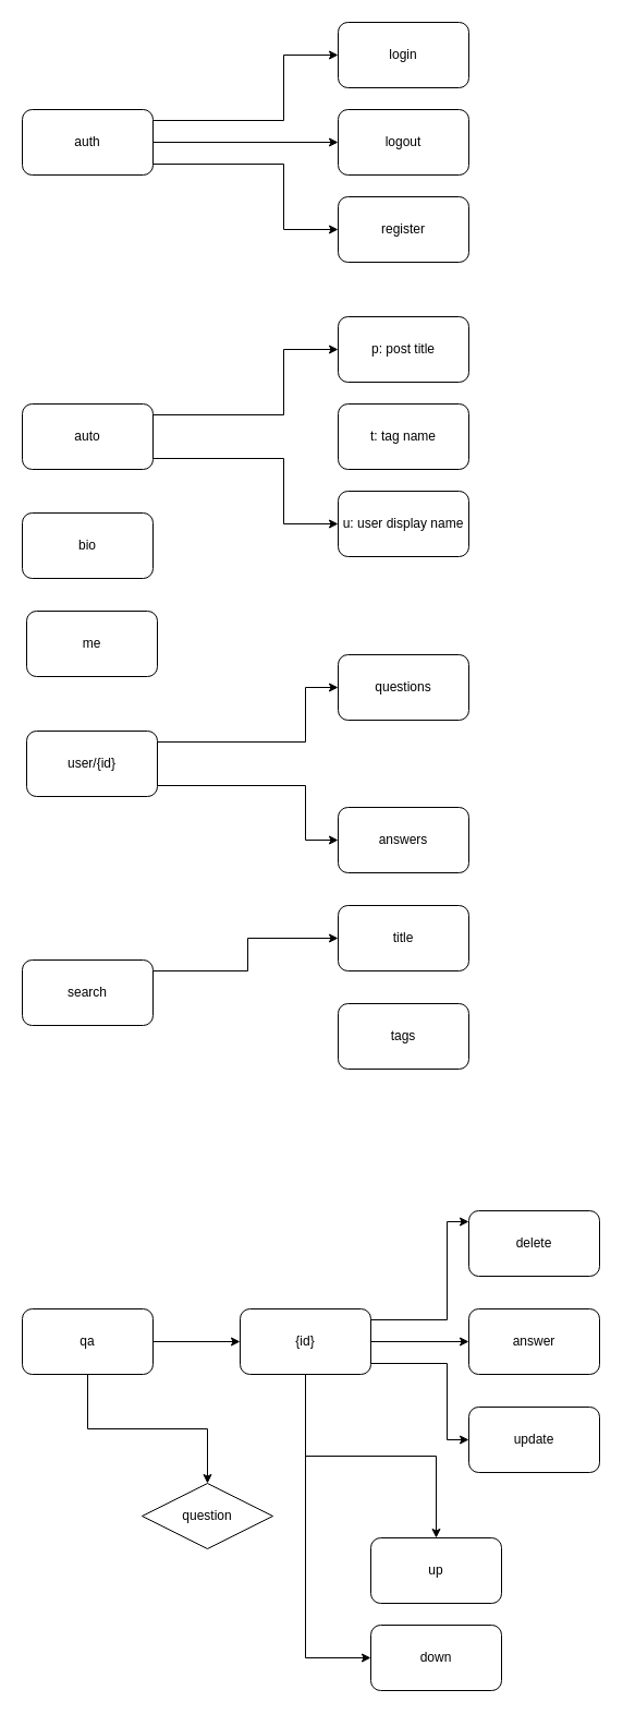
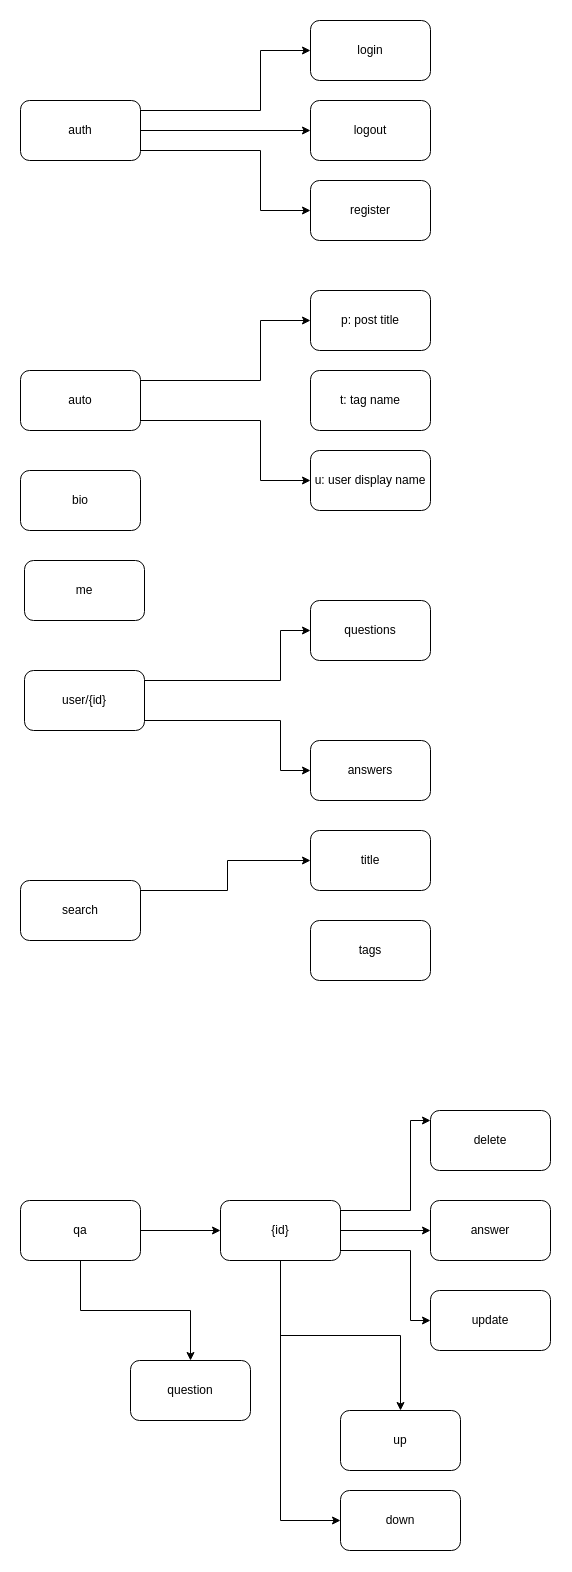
  <mxCell id="0" />
  <mxCell id="1" parent="0" />
  <mxCell id="2" value="" style="edgeStyle=orthogonalEdgeStyle;rounded=0;orthogonalLoop=1;jettySize=auto;html=1;" edge="1" parent="1" source="5" target="16"><mxGeometry relative="1" as="geometry"><Array as="points"><mxPoint x="260" y="110" /></Array></mxGeometry></mxCell>
  <mxCell id="3" value="" style="edgeStyle=orthogonalEdgeStyle;rounded=0;orthogonalLoop=1;jettySize=auto;html=1;" edge="1" parent="1" source="5" target="17"><mxGeometry relative="1" as="geometry"><Array as="points"><mxPoint x="260" y="150" /></Array></mxGeometry></mxCell>
  <mxCell id="4" value="" style="edgeStyle=orthogonalEdgeStyle;rounded=0;orthogonalLoop=1;jettySize=auto;html=1;" edge="1" parent="1" source="5" target="18"><mxGeometry relative="1" as="geometry" /></mxCell>
  <mxCell id="5" value="auth" style="rounded=1;whiteSpace=wrap;html=1;" vertex="1" parent="1"><mxGeometry x="20" y="100" width="120" height="60" as="geometry" /></mxCell>
  <mxCell id="6" value="" style="edgeStyle=orthogonalEdgeStyle;rounded=0;orthogonalLoop=1;jettySize=auto;html=1;" edge="1" parent="1" source="8" target="34"><mxGeometry relative="1" as="geometry" /></mxCell>
  <mxCell id="7" value="" style="edgeStyle=orthogonalEdgeStyle;rounded=0;orthogonalLoop=1;jettySize=auto;html=1;" edge="1" parent="1" source="8" target="35"><mxGeometry relative="1" as="geometry" /></mxCell>
  <mxCell id="8" value="qa" style="rounded=1;whiteSpace=wrap;html=1;" vertex="1" parent="1"><mxGeometry x="20" y="1200" width="120" height="60" as="geometry" /></mxCell>
  <mxCell id="9" value="" style="edgeStyle=orthogonalEdgeStyle;rounded=0;orthogonalLoop=1;jettySize=auto;html=1;" edge="1" parent="1" source="11" target="22"><mxGeometry relative="1" as="geometry"><Array as="points"><mxPoint x="260" y="380" /><mxPoint x="260" y="320" /></Array></mxGeometry></mxCell>
  <mxCell id="10" value="" style="edgeStyle=orthogonalEdgeStyle;rounded=0;orthogonalLoop=1;jettySize=auto;html=1;" edge="1" parent="1" source="11" target="23"><mxGeometry relative="1" as="geometry"><Array as="points"><mxPoint x="260" y="420" /><mxPoint x="260" y="480" /></Array></mxGeometry></mxCell>
  <mxCell id="11" value="auto" style="rounded=1;whiteSpace=wrap;html=1;" vertex="1" parent="1"><mxGeometry x="20" y="370" width="120" height="60" as="geometry" /></mxCell>
  <mxCell id="12" value="me" style="rounded=1;whiteSpace=wrap;html=1;" vertex="1" parent="1"><mxGeometry x="24" y="560" width="120" height="60" as="geometry" /></mxCell>
  <mxCell id="13" value="bio" style="rounded=1;whiteSpace=wrap;html=1;" vertex="1" parent="1"><mxGeometry x="20" y="470" width="120" height="60" as="geometry" /></mxCell>
  <mxCell id="14" value="" style="edgeStyle=orthogonalEdgeStyle;rounded=0;orthogonalLoop=1;jettySize=auto;html=1;" edge="1" parent="1" source="15" target="27"><mxGeometry relative="1" as="geometry"><Array as="points"><mxPoint x="227" y="890" /><mxPoint x="227" y="860" /></Array></mxGeometry></mxCell>
  <mxCell id="15" value="search" style="rounded=1;whiteSpace=wrap;html=1;" vertex="1" parent="1"><mxGeometry x="20" y="880" width="120" height="60" as="geometry" /></mxCell>
  <mxCell id="16" value="login" style="rounded=1;whiteSpace=wrap;html=1;" vertex="1" parent="1"><mxGeometry x="310" y="20" width="120" height="60" as="geometry" /></mxCell>
  <mxCell id="17" value="register" style="rounded=1;whiteSpace=wrap;html=1;" vertex="1" parent="1"><mxGeometry x="310" y="180" width="120" height="60" as="geometry" /></mxCell>
  <mxCell id="18" value="logout" style="rounded=1;whiteSpace=wrap;html=1;" vertex="1" parent="1"><mxGeometry x="310" y="100" width="120" height="60" as="geometry" /></mxCell>
  <mxCell id="19" value="" style="edgeStyle=orthogonalEdgeStyle;rounded=0;orthogonalLoop=1;jettySize=auto;html=1;" edge="1" parent="1" source="21" target="25"><mxGeometry relative="1" as="geometry"><Array as="points"><mxPoint x="280" y="680" /><mxPoint x="280" y="630" /></Array></mxGeometry></mxCell>
  <mxCell id="20" value="" style="edgeStyle=orthogonalEdgeStyle;rounded=0;orthogonalLoop=1;jettySize=auto;html=1;" edge="1" parent="1" source="21" target="26"><mxGeometry relative="1" as="geometry"><Array as="points"><mxPoint x="280" y="720" /><mxPoint x="280" y="770" /></Array></mxGeometry></mxCell>
  <mxCell id="21" value="user/{id}" style="rounded=1;whiteSpace=wrap;html=1;" vertex="1" parent="1"><mxGeometry x="24" y="670" width="120" height="60" as="geometry" /></mxCell>
  <mxCell id="22" value="p: post title" style="rounded=1;whiteSpace=wrap;html=1;" vertex="1" parent="1"><mxGeometry x="310" y="290" width="120" height="60" as="geometry" /></mxCell>
  <mxCell id="23" value="u: user display name" style="rounded=1;whiteSpace=wrap;html=1;" vertex="1" parent="1"><mxGeometry x="310" y="450" width="120" height="60" as="geometry" /></mxCell>
  <mxCell id="24" value="t: tag name" style="rounded=1;whiteSpace=wrap;html=1;" vertex="1" parent="1"><mxGeometry x="310" y="370" width="120" height="60" as="geometry" /></mxCell>
  <mxCell id="25" value="questions" style="rounded=1;whiteSpace=wrap;html=1;" vertex="1" parent="1"><mxGeometry x="310" y="600" width="120" height="60" as="geometry" /></mxCell>
  <mxCell id="26" value="answers" style="rounded=1;whiteSpace=wrap;html=1;" vertex="1" parent="1"><mxGeometry x="310" y="740" width="120" height="60" as="geometry" /></mxCell>
  <mxCell id="27" value="title" style="rounded=1;whiteSpace=wrap;html=1;" vertex="1" parent="1"><mxGeometry x="310" y="830" width="120" height="60" as="geometry" /></mxCell>
  <mxCell id="28" value="tags" style="rounded=1;whiteSpace=wrap;html=1;" vertex="1" parent="1"><mxGeometry x="310" y="920" width="120" height="60" as="geometry" /></mxCell>
  <mxCell id="29" value="" style="edgeStyle=orthogonalEdgeStyle;rounded=0;orthogonalLoop=1;jettySize=auto;html=1;" edge="1" parent="1" source="34" target="36"><mxGeometry relative="1" as="geometry"><Array as="points"><mxPoint x="410" y="1210" /><mxPoint x="410" y="1120" /></Array></mxGeometry></mxCell>
  <mxCell id="30" value="" style="edgeStyle=orthogonalEdgeStyle;rounded=0;orthogonalLoop=1;jettySize=auto;html=1;" edge="1" parent="1" source="34" target="37"><mxGeometry relative="1" as="geometry"><Array as="points"><mxPoint x="410" y="1250" /><mxPoint x="410" y="1320" /></Array></mxGeometry></mxCell>
  <mxCell id="31" value="" style="edgeStyle=orthogonalEdgeStyle;rounded=0;orthogonalLoop=1;jettySize=auto;html=1;" edge="1" parent="1" source="34" target="38"><mxGeometry relative="1" as="geometry" /></mxCell>
  <mxCell id="32" value="" style="edgeStyle=orthogonalEdgeStyle;rounded=0;orthogonalLoop=1;jettySize=auto;html=1;" edge="1" parent="1" source="34" target="39"><mxGeometry relative="1" as="geometry" /></mxCell>
  <mxCell id="33" value="" style="edgeStyle=orthogonalEdgeStyle;rounded=0;orthogonalLoop=1;jettySize=auto;html=1;" edge="1" parent="1" source="34" target="40"><mxGeometry relative="1" as="geometry"><Array as="points"><mxPoint x="280" y="1520" /></Array></mxGeometry></mxCell>
  <mxCell id="34" value="{id}" style="rounded=1;whiteSpace=wrap;html=1;" vertex="1" parent="1"><mxGeometry x="220" y="1200" width="120" height="60" as="geometry" /></mxCell>
- <mxCell id="35" value="question" style="rhombus;whiteSpace=wrap;html=1;" vertex="1" parent="1"><mxGeometry x="130" y="1360" width="120" height="60" as="geometry" /></mxCell>
+ <mxCell id="35" value="question" style="rounded=1;whiteSpace=wrap;html=1;" vertex="1" parent="1"><mxGeometry x="130" y="1360" width="120" height="60" as="geometry" /></mxCell>
  <mxCell id="36" value="delete" style="rounded=1;whiteSpace=wrap;html=1;" vertex="1" parent="1"><mxGeometry x="430" y="1110" width="120" height="60" as="geometry" /></mxCell>
  <mxCell id="37" value="update" style="rounded=1;whiteSpace=wrap;html=1;" vertex="1" parent="1"><mxGeometry x="430" y="1290" width="120" height="60" as="geometry" /></mxCell>
  <mxCell id="38" value="answer" style="rounded=1;whiteSpace=wrap;html=1;" vertex="1" parent="1"><mxGeometry x="430" y="1200" width="120" height="60" as="geometry" /></mxCell>
  <mxCell id="39" value="up&lt;br&gt;" style="rounded=1;whiteSpace=wrap;html=1;" vertex="1" parent="1"><mxGeometry x="340" y="1410" width="120" height="60" as="geometry" /></mxCell>
  <mxCell id="40" value="down" style="rounded=1;whiteSpace=wrap;html=1;" vertex="1" parent="1"><mxGeometry x="340" y="1490" width="120" height="60" as="geometry" /></mxCell>
